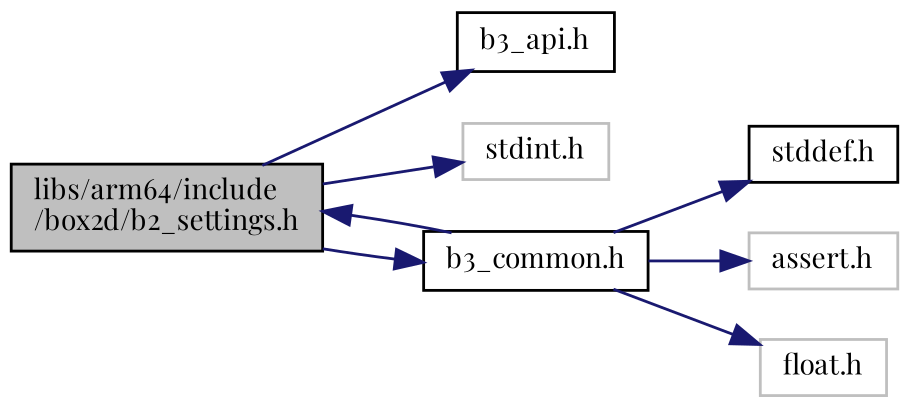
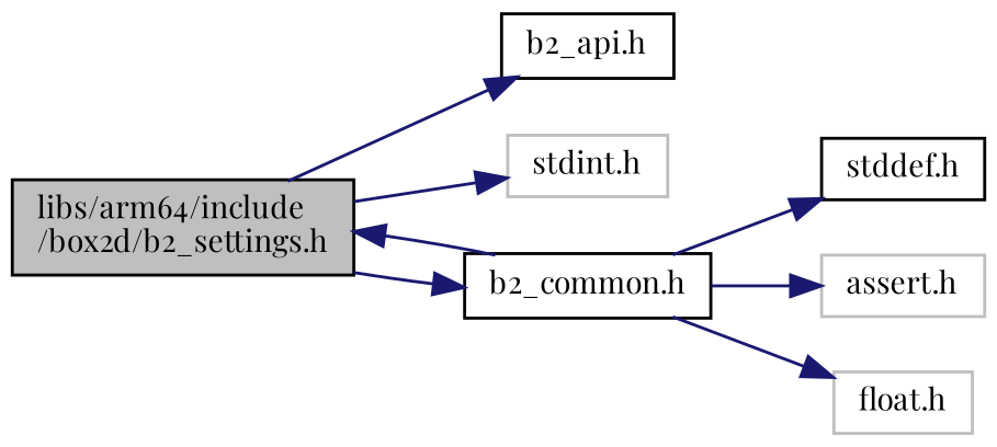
  digraph {
    fontname="Playfair Display"
    rankdir=LR
    node [color=black fillcolor=white fontname="Playfair Display" fontsize=10 shape=record style=filled]
    edge [color=midnightblue fontname="Playfair Display" fontsize=10 labelfontname=Helvetica labelfontsize=10 style=solid]
    n1 [fillcolor=grey75 fontcolor=black height=0.2 label="libs/arm64/include\l/box2d/b2_settings.h" width=0.4]
-   n2 [height=0.2 label="b3_api.h" width=0.4]
+   n2 [height=0.2 label="b2_api.h" width=0.4]
    n3 [color=grey75 height=0.2 label="stdint.h" width=0.4]
-   n4 [height=0.2 label="b3_common.h" width=0.4]
+   n4 [height=0.2 label="b2_common.h" width=0.4]
    n5 [height=0.2 label="stddef.h" width=0.4]
    n6 [color=grey75 height=0.2 label="assert.h" width=0.4]
    n7 [color=grey75 height=0.2 label="float.h" width=0.4]
    n1 -> n2
    n1 -> n3
    n1 -> n4
    n4 -> n1
    n4 -> n5
    n4 -> n6
    n4 -> n7
  }
